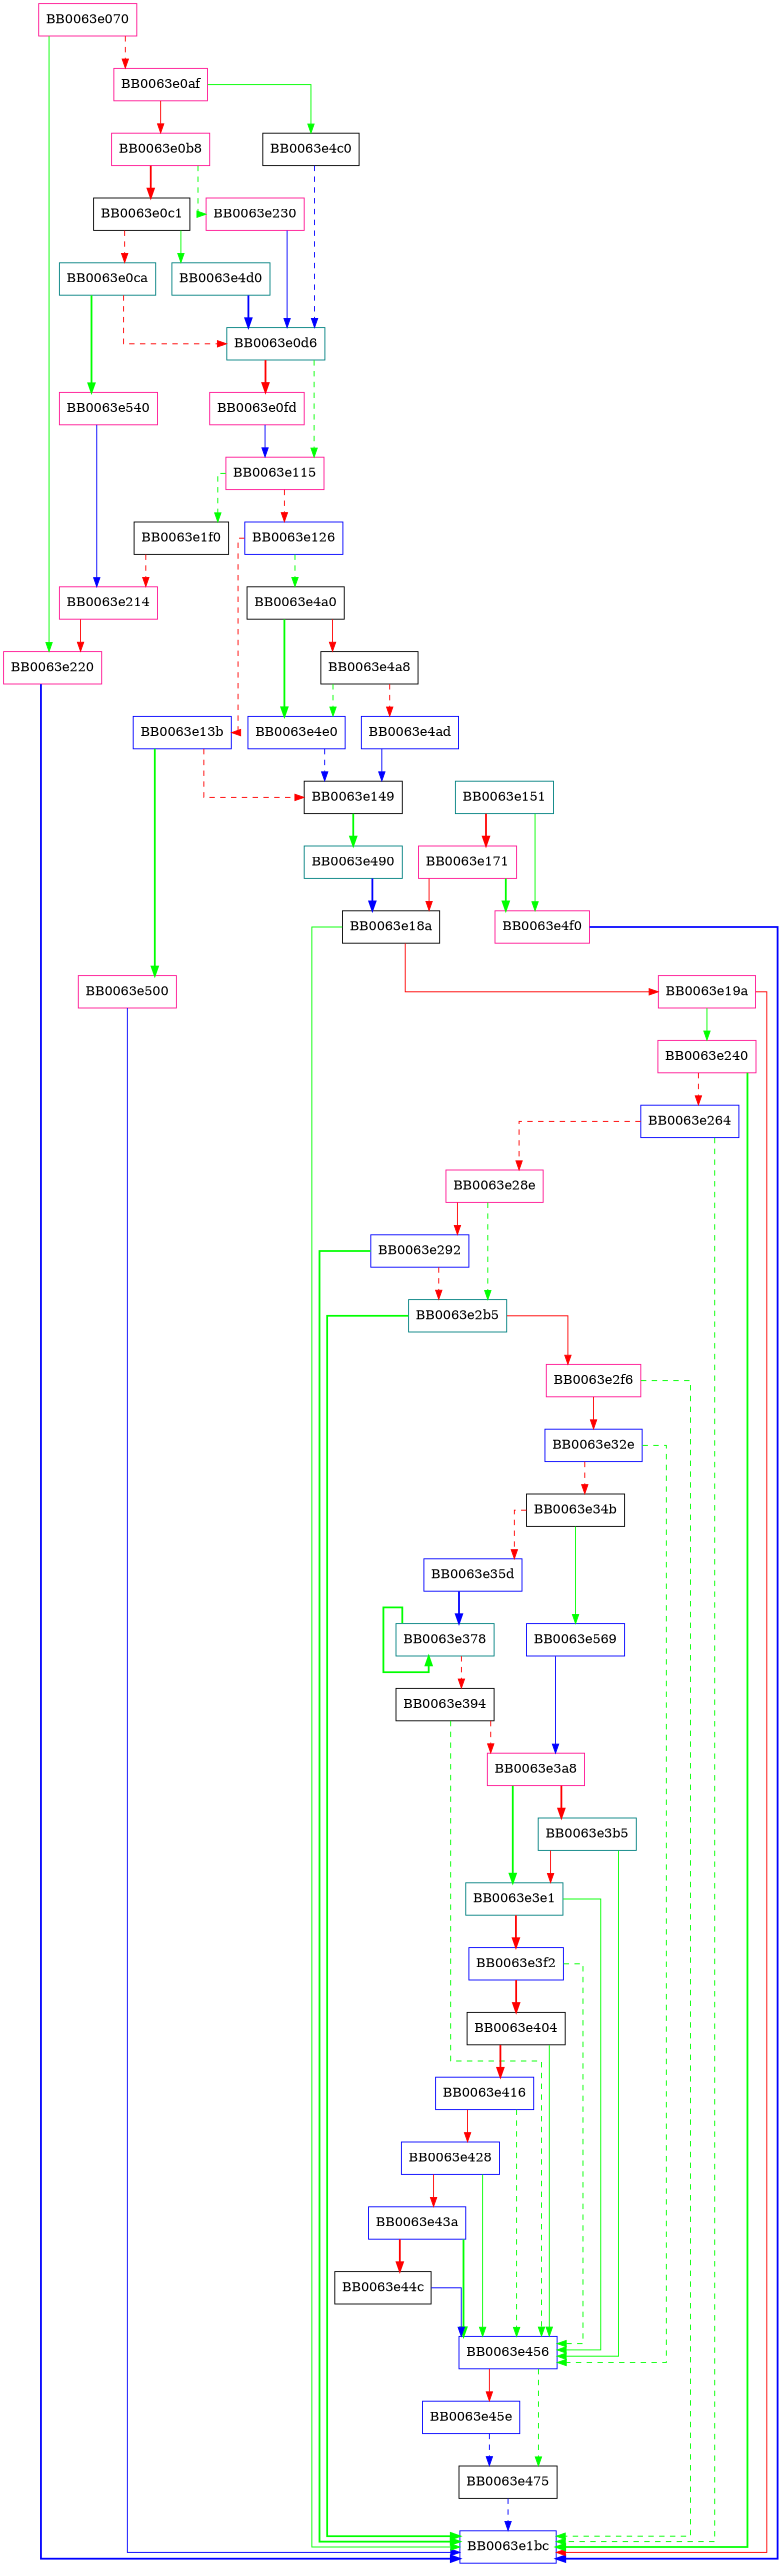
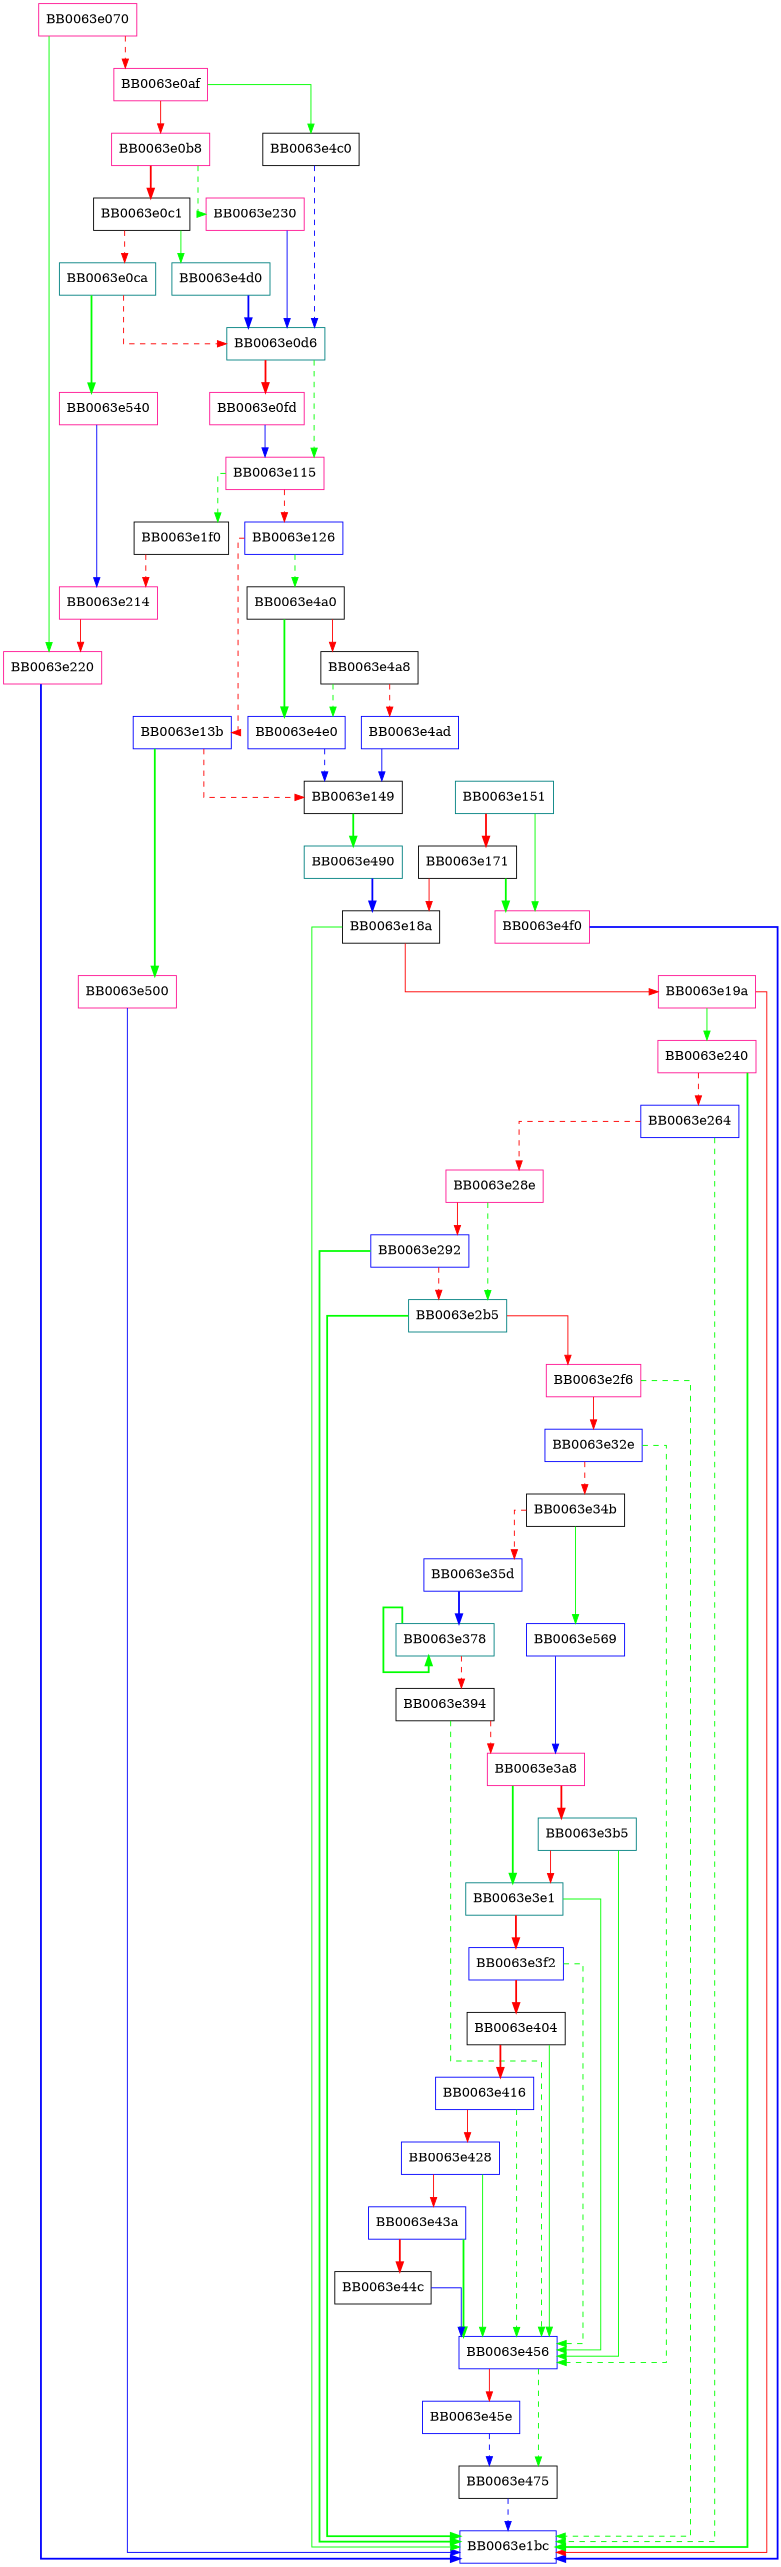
  digraph {
    splines=ortho
    node [color=deeppink shape=box]
    edge [color=red style=dashed]
    BB0063e070
    BB0063e220
    BB0063e0af
    BB0063e1bc [color=blue]
    BB0063e4c0 [color=black]
    BB0063e0b8
    BB0063e0d6 [color=teal]
    BB0063e230
    BB0063e0c1 [color=black]
    BB0063e115
    BB0063e0fd
    BB0063e4d0 [color=teal]
    BB0063e0ca [color=teal]
    BB0063e540
    BB0063e214
    BB0063e1f0 [color=black]
    BB0063e126 [color=blue]
    BB0063e4a0 [color=black]
    BB0063e13b [color=blue]
    BB0063e4e0 [color=blue]
    BB0063e4a8 [color=black]
    BB0063e500
    BB0063e149 [color=black]
    BB0063e4ad [color=blue]
    BB0063e490 [color=teal]
    BB0063e18a [color=black]
    BB0063e151 [color=teal]
    BB0063e4f0
-   BB0063e171
+   BB0063e171 [color=black]
    BB0063e19a
    BB0063e240
    BB0063e264 [color=blue]
    BB0063e28e
    BB0063e2b5 [color=teal]
    BB0063e292 [color=blue]
    BB0063e2f6
    BB0063e32e [color=blue]
    BB0063e456 [color=blue]
    BB0063e34b [color=black]
    BB0063e475 [color=black]
    BB0063e45e [color=blue]
    BB0063e569 [color=blue]
    BB0063e35d [color=blue]
    BB0063e3a8
    BB0063e378 [color=teal]
    BB0063e3e1 [color=teal]
    BB0063e3b5 [color=teal]
    BB0063e394 [color=black]
    BB0063e3f2 [color=blue]
    BB0063e404 [color=black]
    BB0063e416 [color=blue]
    BB0063e428 [color=blue]
    BB0063e43a [color=blue]
    BB0063e44c [color=black]
    BB0063e070 -> BB0063e220 [color=green style=solid]
    BB0063e070 -> BB0063e0af
    BB0063e220 -> BB0063e1bc [color=blue style=bold]
    BB0063e0af -> BB0063e4c0 [color=green style=solid]
    BB0063e0af -> BB0063e0b8 [style=solid]
    BB0063e4c0 -> BB0063e0d6 [color=blue]
    BB0063e0b8 -> BB0063e230 [color=green]
    BB0063e0b8 -> BB0063e0c1 [style=bold]
    BB0063e0d6 -> BB0063e115 [color=green]
    BB0063e0d6 -> BB0063e0fd [style=bold]
    BB0063e230 -> BB0063e0d6 [color=blue style=solid]
    BB0063e0c1 -> BB0063e4d0 [color=green style=solid]
    BB0063e0c1 -> BB0063e0ca
    BB0063e115 -> BB0063e1f0 [color=green]
    BB0063e115 -> BB0063e126
    BB0063e0fd -> BB0063e115 [color=blue style=solid]
    BB0063e4d0 -> BB0063e0d6 [color=blue style=bold]
    BB0063e0ca -> BB0063e0d6
    BB0063e0ca -> BB0063e540 [color=green style=bold]
    BB0063e540 -> BB0063e214 [color=blue style=solid]
    BB0063e214 -> BB0063e220 [style=solid]
    BB0063e1f0 -> BB0063e214
    BB0063e126 -> BB0063e4a0 [color=green]
    BB0063e126 -> BB0063e13b
    BB0063e4a0 -> BB0063e4e0 [color=green style=bold]
    BB0063e4a0 -> BB0063e4a8 [style=solid]
    BB0063e13b -> BB0063e500 [color=green style=bold]
    BB0063e13b -> BB0063e149
    BB0063e4e0 -> BB0063e149 [color=blue]
    BB0063e4a8 -> BB0063e4e0 [color=green]
    BB0063e4a8 -> BB0063e4ad
    BB0063e500 -> BB0063e1bc [color=blue style=solid]
    BB0063e149 -> BB0063e490 [color=green style=bold]
    BB0063e4ad -> BB0063e149 [color=blue style=solid]
    BB0063e490 -> BB0063e18a [color=blue style=bold]
    BB0063e18a -> BB0063e1bc [color=green style=solid]
    BB0063e18a -> BB0063e19a [style=solid]
    BB0063e151 -> BB0063e4f0 [color=green style=solid]
    BB0063e151 -> BB0063e171 [style=bold]
    BB0063e4f0 -> BB0063e1bc [color=blue style=bold]
    BB0063e171 -> BB0063e18a [style=solid]
    BB0063e171 -> BB0063e4f0 [color=green style=bold]
    BB0063e19a -> BB0063e1bc [style=solid]
    BB0063e19a -> BB0063e240 [color=green style=solid]
    BB0063e240 -> BB0063e1bc [color=green style=bold]
    BB0063e240 -> BB0063e264
    BB0063e264 -> BB0063e1bc [color=green]
    BB0063e264 -> BB0063e28e
    BB0063e28e -> BB0063e2b5 [color=green]
    BB0063e28e -> BB0063e292 [style=solid]
    BB0063e2b5 -> BB0063e1bc [color=green style=bold]
    BB0063e2b5 -> BB0063e2f6 [style=solid]
    BB0063e292 -> BB0063e1bc [color=green style=bold]
    BB0063e292 -> BB0063e2b5
    BB0063e2f6 -> BB0063e1bc [color=green]
    BB0063e2f6 -> BB0063e32e [style=solid]
    BB0063e32e -> BB0063e456 [color=green]
    BB0063e32e -> BB0063e34b
    BB0063e456 -> BB0063e475 [color=green]
    BB0063e456 -> BB0063e45e [style=solid]
    BB0063e34b -> BB0063e569 [color=green style=solid]
    BB0063e34b -> BB0063e35d
    BB0063e475 -> BB0063e1bc [color=blue]
    BB0063e45e -> BB0063e475 [color=blue]
    BB0063e569 -> BB0063e3a8 [color=blue style=solid]
    BB0063e35d -> BB0063e378 [color=blue style=bold]
    BB0063e3a8 -> BB0063e3e1 [color=green style=bold]
    BB0063e3a8 -> BB0063e3b5 [style=bold]
    BB0063e378 -> BB0063e378 [color=green style=bold]
    BB0063e378 -> BB0063e394
    BB0063e3e1 -> BB0063e456 [color=green style=solid]
    BB0063e3e1 -> BB0063e3f2 [style=bold]
    BB0063e3b5 -> BB0063e456 [color=green style=solid]
    BB0063e3b5 -> BB0063e3e1 [style=solid]
    BB0063e394 -> BB0063e456 [color=green]
    BB0063e394 -> BB0063e3a8
    BB0063e3f2 -> BB0063e456 [color=green]
    BB0063e3f2 -> BB0063e404 [style=bold]
    BB0063e404 -> BB0063e456 [color=green style=solid]
    BB0063e404 -> BB0063e416 [style=bold]
    BB0063e416 -> BB0063e456 [color=green]
    BB0063e416 -> BB0063e428 [style=solid]
    BB0063e428 -> BB0063e456 [color=green style=solid]
    BB0063e428 -> BB0063e43a [style=solid]
    BB0063e43a -> BB0063e456 [color=green style=bold]
    BB0063e43a -> BB0063e44c [style=bold]
    BB0063e44c -> BB0063e456 [color=blue style=solid]
  }
